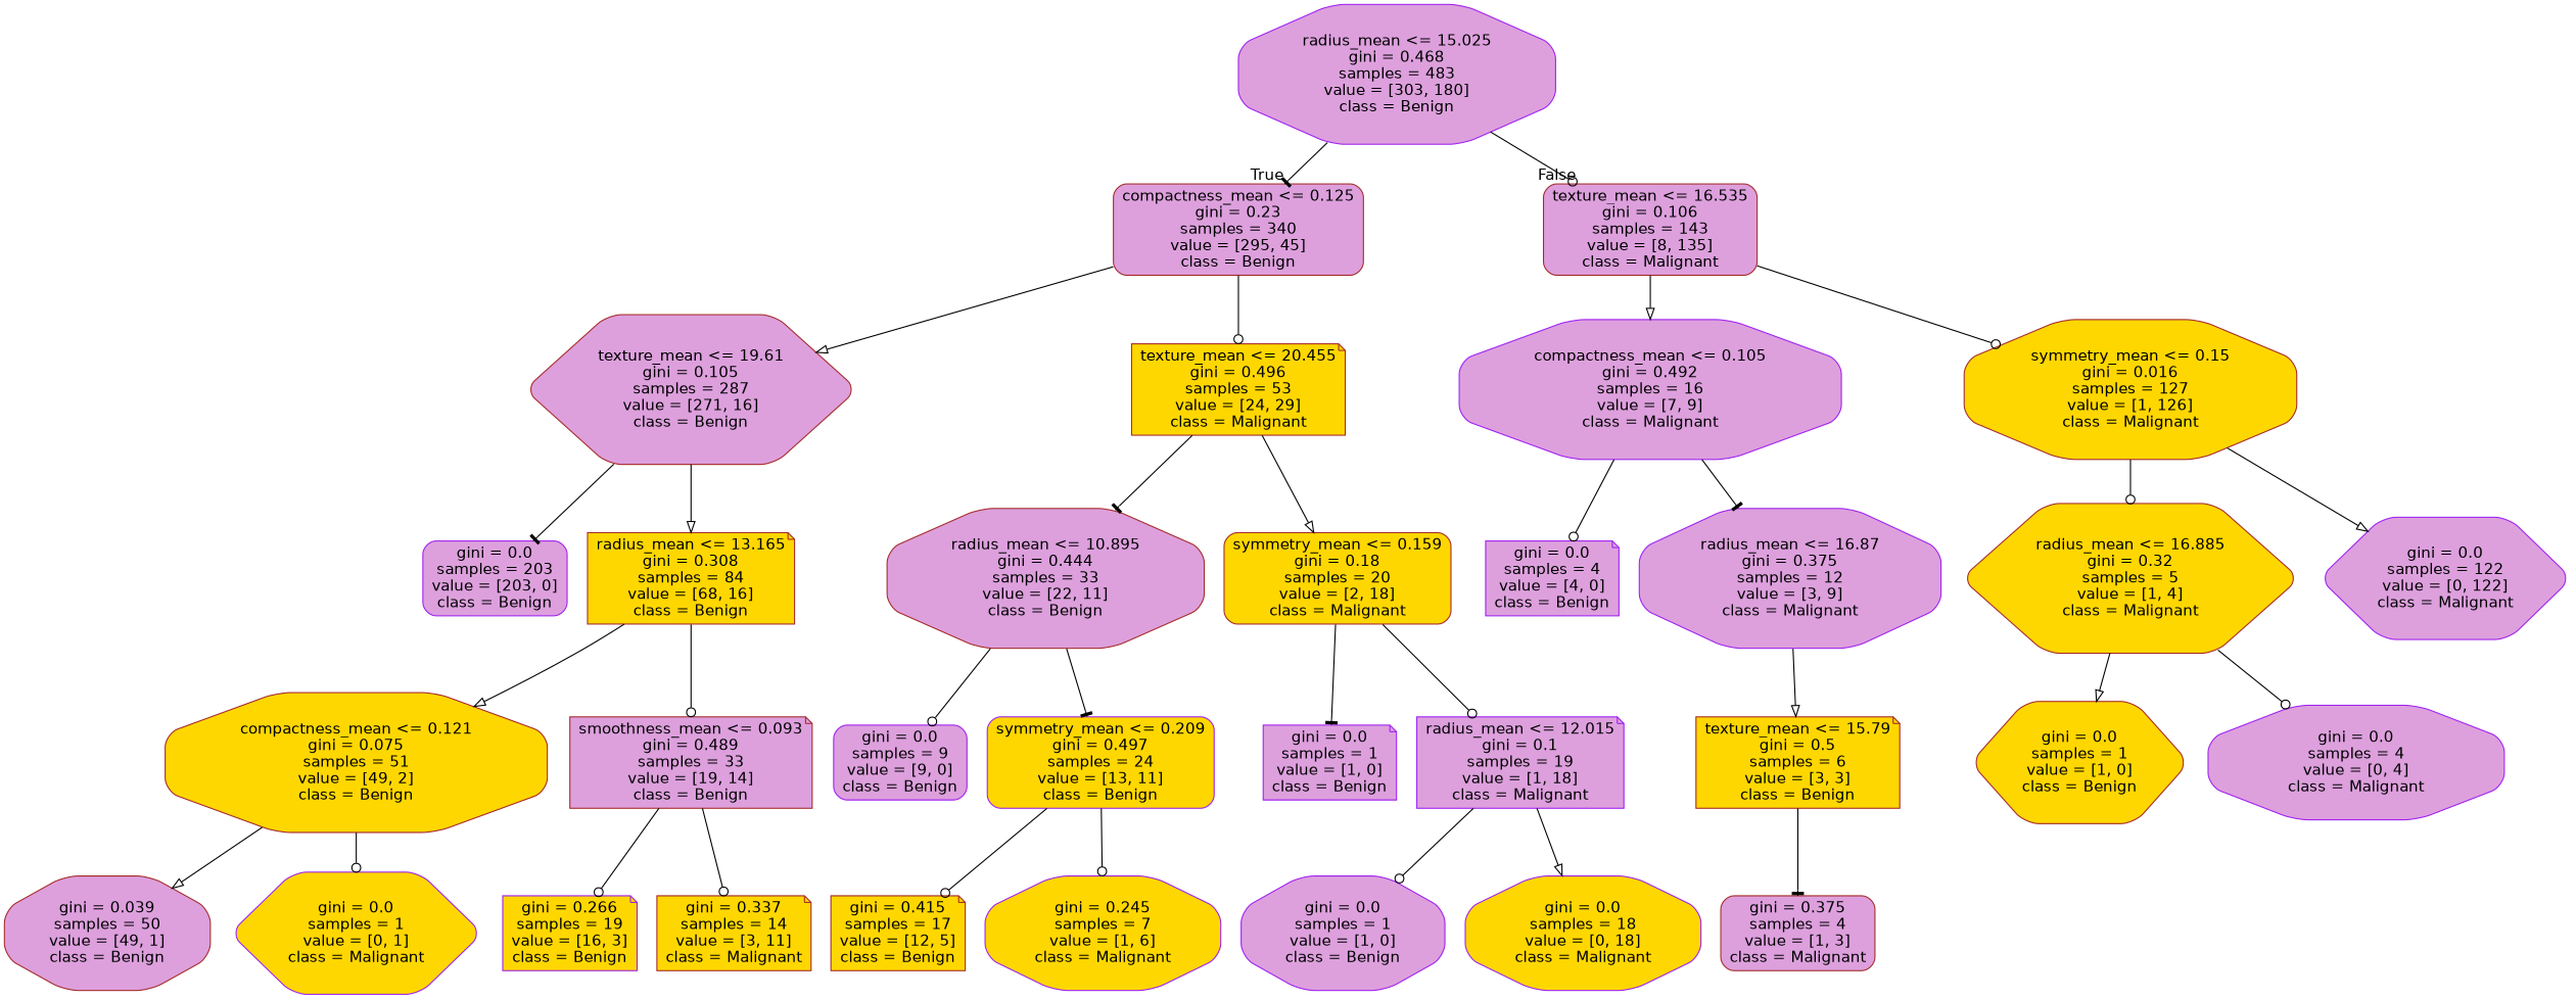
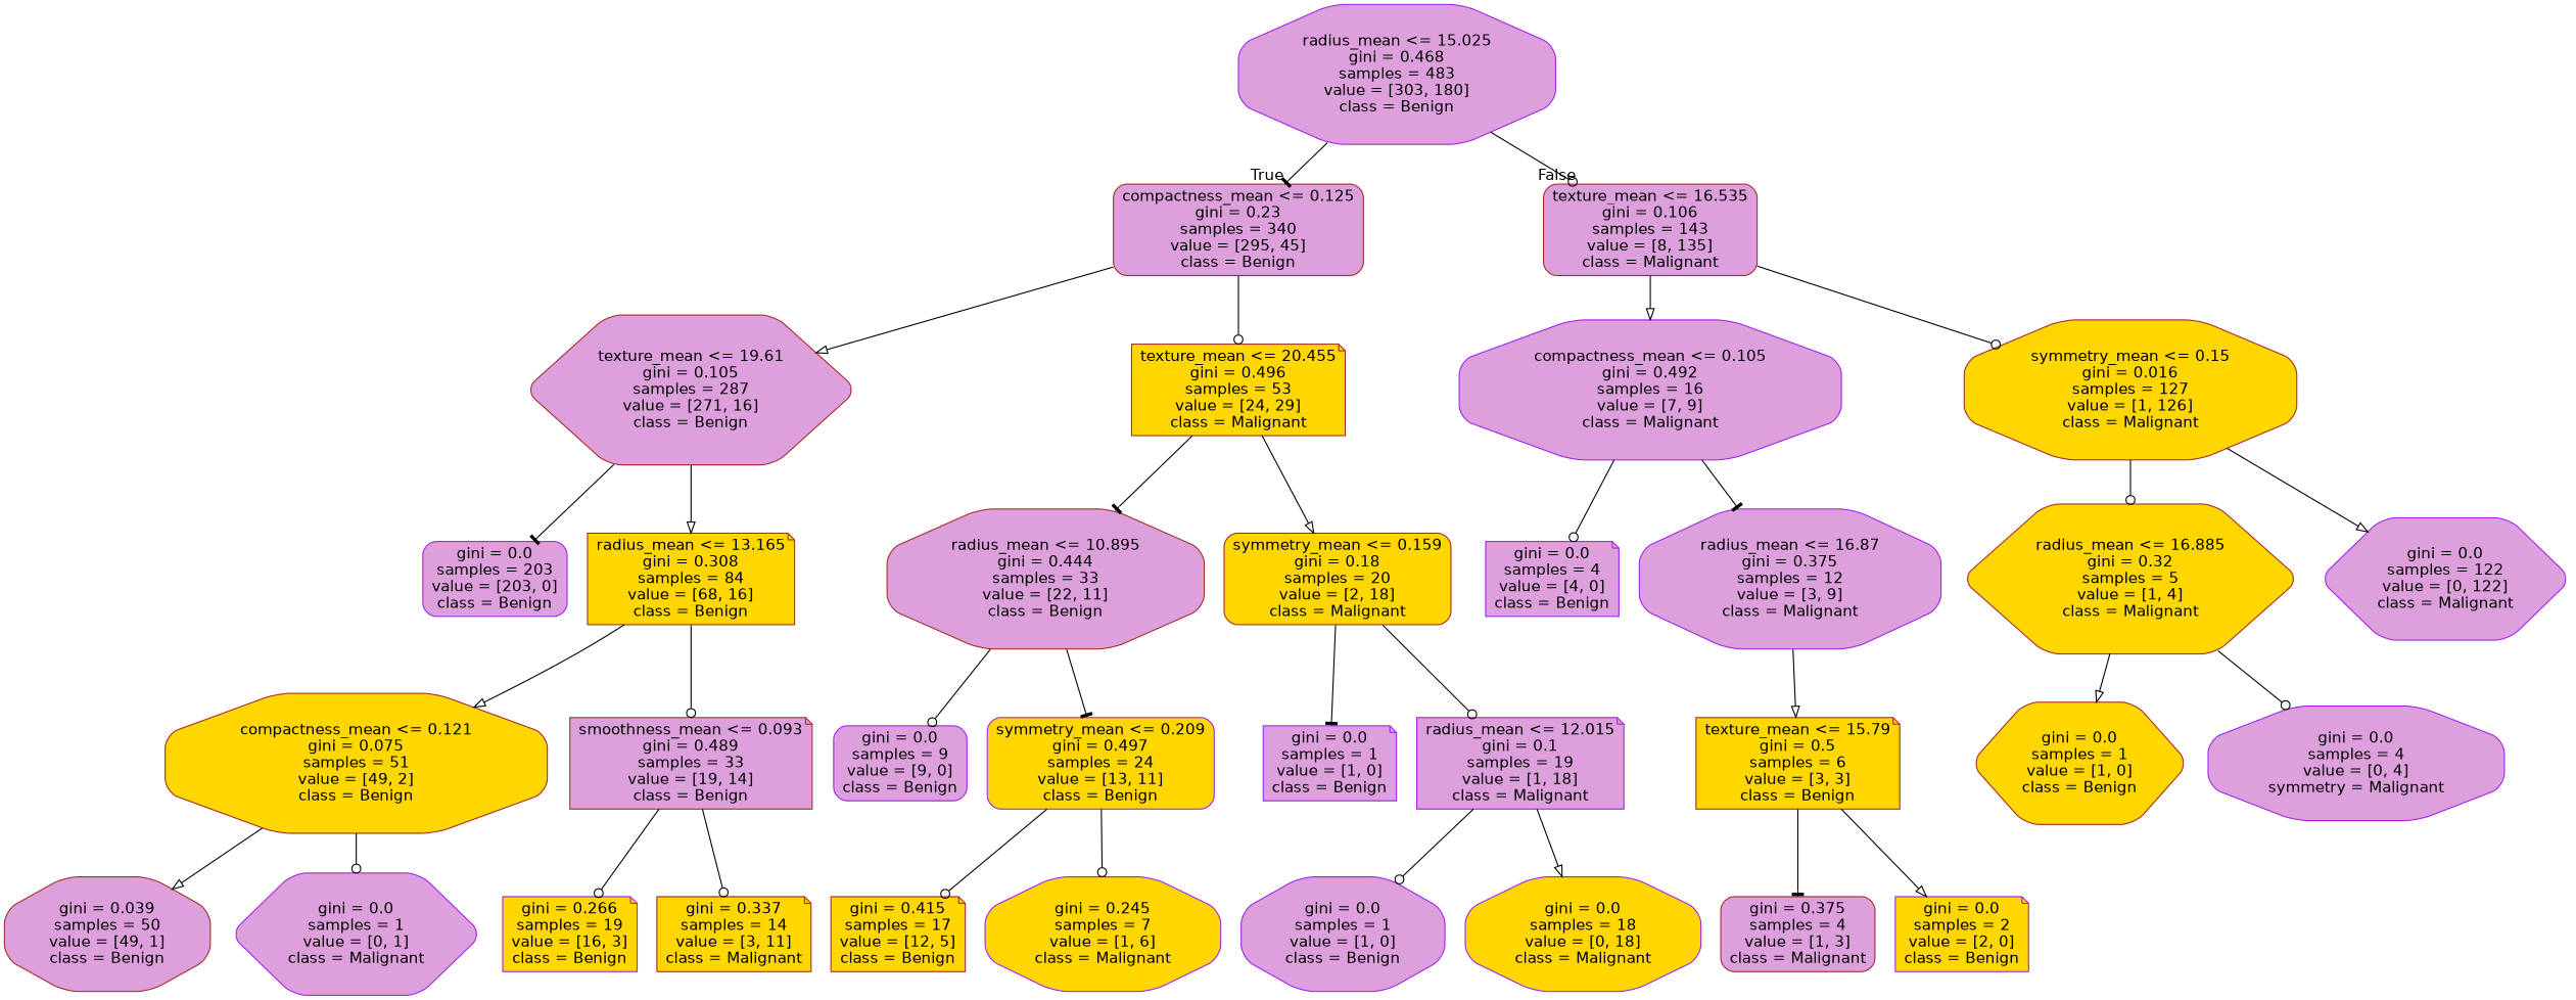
  digraph {
    node [color=purple fillcolor=plum fontname=helvetica shape=octagon style="filled, rounded"]
    edge [arrowhead=odot fontname=helvetica]
    n1 [label="radius_mean <= 15.025\ngini = 0.468\nsamples = 483\nvalue = [303, 180]\nclass = Benign"]
    n2 [color=brown label="compactness_mean <= 0.125\ngini = 0.23\nsamples = 340\nvalue = [295, 45]\nclass = Benign" shape=box]
    n3 [color=brown label="texture_mean <= 16.535\ngini = 0.106\nsamples = 143\nvalue = [8, 135]\nclass = Malignant" shape=box]
    n4 [color=brown label="texture_mean <= 19.61\ngini = 0.105\nsamples = 287\nvalue = [271, 16]\nclass = Benign" shape=hexagon]
    n5 [color=brown fillcolor=gold label="texture_mean <= 20.455\ngini = 0.496\nsamples = 53\nvalue = [24, 29]\nclass = Malignant" shape=note]
    n6 [label="compactness_mean <= 0.105\ngini = 0.492\nsamples = 16\nvalue = [7, 9]\nclass = Malignant"]
    n7 [color=brown fillcolor=gold label="symmetry_mean <= 0.15\ngini = 0.016\nsamples = 127\nvalue = [1, 126]\nclass = Malignant"]
    n8 [label="gini = 0.0\nsamples = 203\nvalue = [203, 0]\nclass = Benign" shape=box]
    n9 [color=brown fillcolor=gold label="radius_mean <= 13.165\ngini = 0.308\nsamples = 84\nvalue = [68, 16]\nclass = Benign" shape=note]
    n10 [color=brown label="radius_mean <= 10.895\ngini = 0.444\nsamples = 33\nvalue = [22, 11]\nclass = Benign"]
    n11 [color=brown fillcolor=gold label="symmetry_mean <= 0.159\ngini = 0.18\nsamples = 20\nvalue = [2, 18]\nclass = Malignant" shape=box]
    n12 [color=brown fillcolor=gold label="compactness_mean <= 0.121\ngini = 0.075\nsamples = 51\nvalue = [49, 2]\nclass = Benign"]
    n13 [color=brown label="smoothness_mean <= 0.093\ngini = 0.489\nsamples = 33\nvalue = [19, 14]\nclass = Benign" shape=note]
    n14 [color=brown label="gini = 0.039\nsamples = 50\nvalue = [49, 1]\nclass = Benign"]
-   n15 [fillcolor=gold label="gini = 0.0\nsamples = 1\nvalue = [0, 1]\nclass = Malignant" shape=hexagon]
+   n15 [label="gini = 0.0\nsamples = 1\nvalue = [0, 1]\nclass = Malignant" shape=hexagon]
    n16 [fillcolor=gold label="gini = 0.266\nsamples = 19\nvalue = [16, 3]\nclass = Benign" shape=note]
    n17 [color=brown fillcolor=gold label="gini = 0.337\nsamples = 14\nvalue = [3, 11]\nclass = Malignant" shape=note]
    n18 [label="gini = 0.0\nsamples = 9\nvalue = [9, 0]\nclass = Benign" shape=box]
    n19 [fillcolor=gold label="symmetry_mean <= 0.209\ngini = 0.497\nsamples = 24\nvalue = [13, 11]\nclass = Benign" shape=box]
    n20 [label="gini = 0.0\nsamples = 1\nvalue = [1, 0]\nclass = Benign" shape=note]
    n21 [label="radius_mean <= 12.015\ngini = 0.1\nsamples = 19\nvalue = [1, 18]\nclass = Malignant" shape=note]
    n22 [color=brown fillcolor=gold label="gini = 0.415\nsamples = 17\nvalue = [12, 5]\nclass = Benign" shape=note]
    n23 [fillcolor=gold label="gini = 0.245\nsamples = 7\nvalue = [1, 6]\nclass = Malignant"]
    n24 [label="gini = 0.0\nsamples = 1\nvalue = [1, 0]\nclass = Benign"]
    n25 [fillcolor=gold label="gini = 0.0\nsamples = 18\nvalue = [0, 18]\nclass = Malignant"]
    n26 [label="gini = 0.0\nsamples = 4\nvalue = [4, 0]\nclass = Benign" shape=note]
    n27 [label="radius_mean <= 16.87\ngini = 0.375\nsamples = 12\nvalue = [3, 9]\nclass = Malignant"]
    n28 [color=brown fillcolor=gold label="radius_mean <= 16.885\ngini = 0.32\nsamples = 5\nvalue = [1, 4]\nclass = Malignant" shape=hexagon]
    n29 [label="gini = 0.0\nsamples = 122\nvalue = [0, 122]\nclass = Malignant" shape=hexagon]
    n30 [color=brown fillcolor=gold label="texture_mean <= 15.79\ngini = 0.5\nsamples = 6\nvalue = [3, 3]\nclass = Benign" shape=note]
    n31 [color=brown label="gini = 0.375\nsamples = 4\nvalue = [1, 3]\nclass = Malignant" shape=box]
+   n32 [fillcolor=gold label="gini = 0.0\nsamples = 2\nvalue = [2, 0]\nclass = Benign" shape=note]
    n33 [color=brown fillcolor=gold label="gini = 0.0\nsamples = 1\nvalue = [1, 0]\nclass = Benign" shape=hexagon]
-   n34 [label="gini = 0.0\nsamples = 4\nvalue = [0, 4]\nclass = Malignant"]
+   n34 [label="gini = 0.0\nsamples = 4\nvalue = [0, 4]\nsymmetry = Malignant"]
    n1 -> n2 [arrowhead=tee headlabel=True labelangle=45 labeldistance=2.5]
    n1 -> n3 [headlabel=False labelangle=-45 labeldistance=2.5]
    n2 -> n4 [arrowhead=onormal]
    n2 -> n5
    n3 -> n6 [arrowhead=onormal]
    n3 -> n7
    n4 -> n8 [arrowhead=tee]
    n4 -> n9 [arrowhead=onormal]
    n5 -> n10 [arrowhead=tee]
    n5 -> n11 [arrowhead=onormal]
    n6 -> n26
    n6 -> n27 [arrowhead=tee]
    n7 -> n28
    n7 -> n29 [arrowhead=onormal]
    n9 -> n12 [arrowhead=onormal]
    n9 -> n13
    n10 -> n18
    n10 -> n19 [arrowhead=tee]
    n11 -> n20 [arrowhead=tee]
    n11 -> n21
    n12 -> n14 [arrowhead=onormal]
    n12 -> n15
    n13 -> n16
    n13 -> n17
    n19 -> n22
    n19 -> n23
    n21 -> n24
    n21 -> n25 [arrowhead=onormal]
    n27 -> n30 [arrowhead=onormal]
    n28 -> n33 [arrowhead=onormal]
    n28 -> n34
    n30 -> n31 [arrowhead=tee]
+   n30 -> n32 [arrowhead=onormal]
  }
